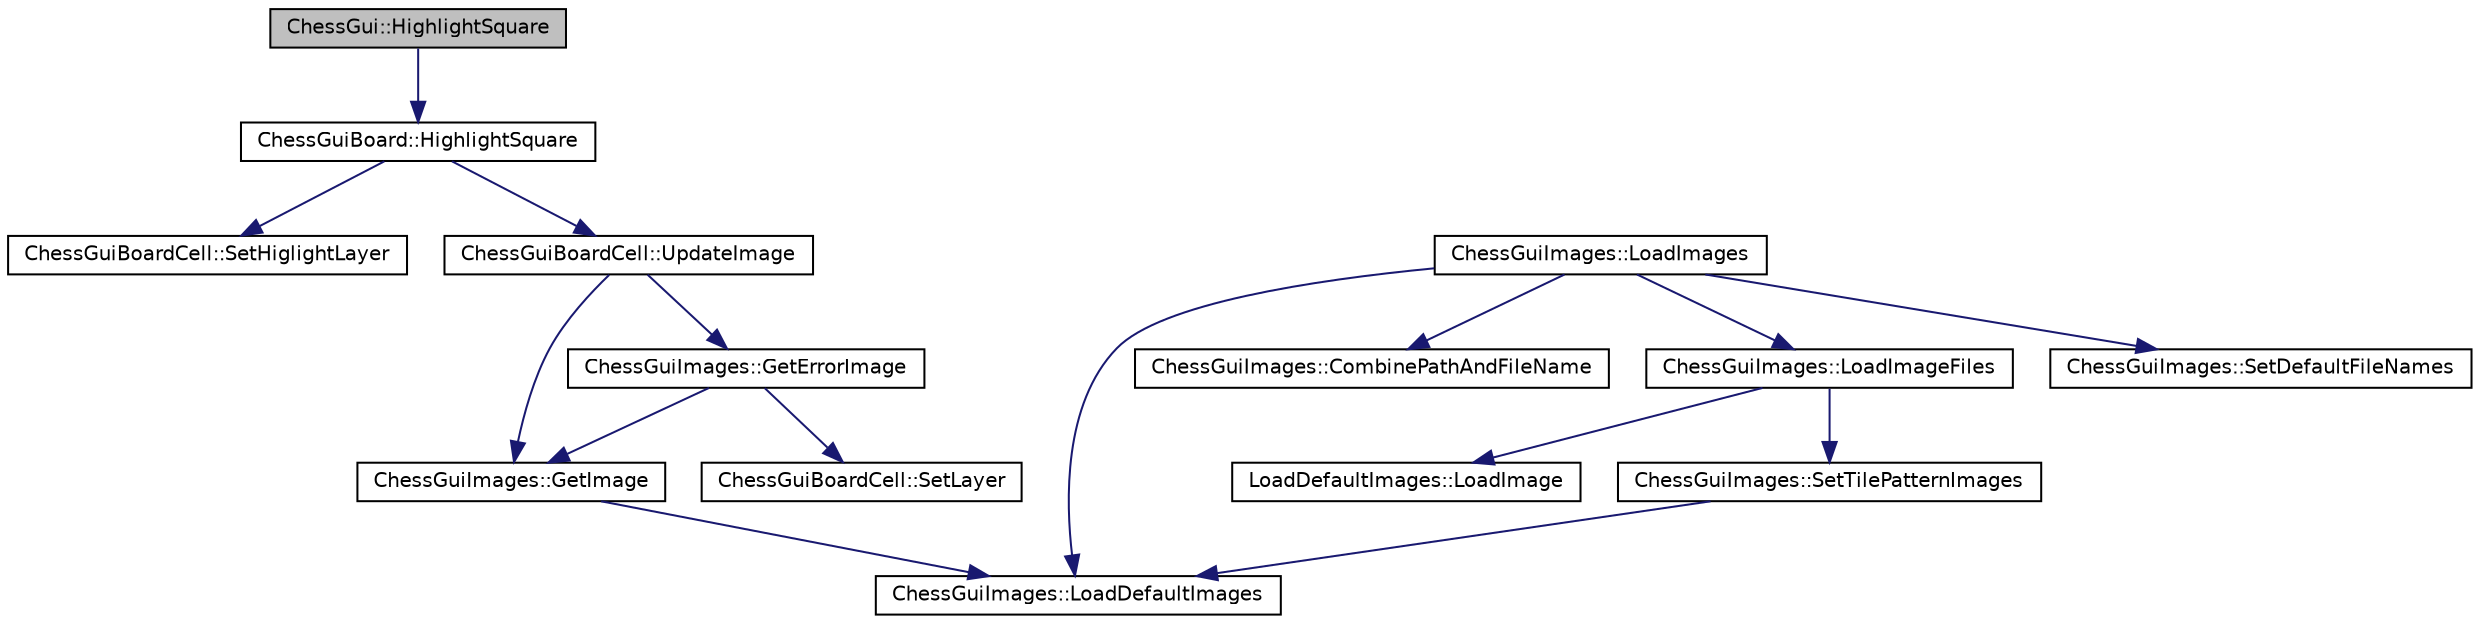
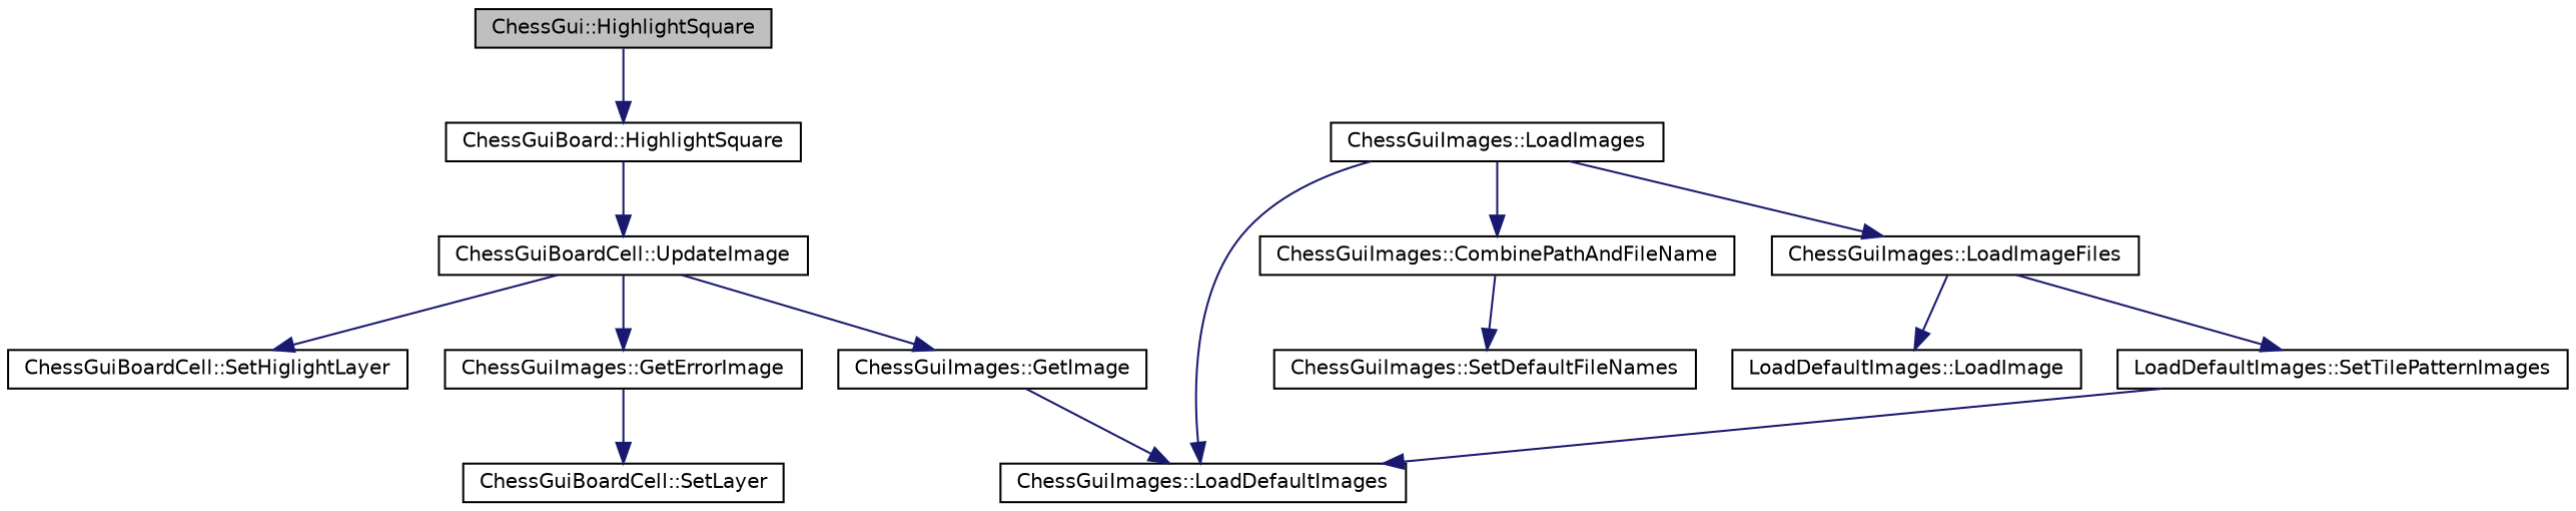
  digraph {
    rankdir=TB
    node [color=black fontname=Helvetica fontsize=10 shape=record]
    edge [color=midnightblue fontname=Helvetica fontsize=10 labelfontname=Helvetica labelfontsize=10 style=solid]
    n1 [fillcolor=grey75 fontcolor=black height=0.2 label="ChessGui::HighlightSquare" style=filled width=0.4]
    n2 [height=0.2 label="ChessGuiBoard::HighlightSquare" width=0.4]
    n3 [height=0.2 label="ChessGuiBoardCell::SetHiglightLayer" width=0.4]
    n4 [height=0.2 label="ChessGuiBoardCell::UpdateImage" width=0.4]
    n5 [height=0.2 label="ChessGuiImages::GetErrorImage" width=0.4]
    n6 [height=0.2 label="ChessGuiImages::GetImage" width=0.4]
    n7 [height=0.2 label="ChessGuiBoardCell::SetLayer" width=0.4]
    n8 [height=0.2 label="ChessGuiImages::LoadDefaultImages" width=0.4]
    n9 [height=0.2 label="ChessGuiImages::LoadImages" width=0.4]
    n10 [height=0.2 label="ChessGuiImages::CombinePathAndFileName" width=0.4]
    n11 [height=0.2 label="ChessGuiImages::LoadImageFiles" width=0.4]
    n12 [height=0.2 label="ChessGuiImages::SetDefaultFileNames" width=0.4]
    n13 [height=0.2 label="LoadDefaultImages::LoadImage" width=0.4]
-   n14 [height=0.2 label="ChessGuiImages::SetTilePatternImages" width=0.4]
+   n14 [height=0.2 label="LoadDefaultImages::SetTilePatternImages" width=0.4]
    n1 -> n2
-   n2 -> n3
+   n4 -> n3
    n2 -> n4
    n4 -> n5
    n4 -> n6
-   n5 -> n6
    n5 -> n7
    n6 -> n8
    n9 -> n8
    n9 -> n10
    n9 -> n11
-   n9 -> n12
+   n10 -> n12
    n11 -> n13
    n11 -> n14
    n14 -> n8
  }
